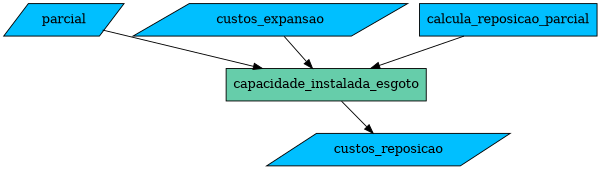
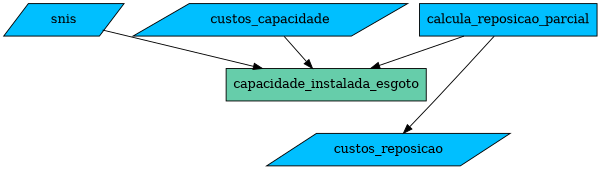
  digraph {
    fontname="Segoe UI"
    node [fillcolor=deepskyblue shape=parallelogram style=filled]
    capacidade_instalada_esgoto [fillcolor=aquamarine3 shape=box]
-   snis [label=parcial]
-   custos_expansao
+   snis
+   custos_expansao [label=custos_capacidade]
    calcula_reposicao_parcial [shape=box]
    custos_reposicao
    snis -> capacidade_instalada_esgoto
    custos_expansao -> capacidade_instalada_esgoto
    calcula_reposicao_parcial -> capacidade_instalada_esgoto
-   capacidade_instalada_esgoto -> custos_reposicao
+   calcula_reposicao_parcial -> custos_reposicao
  }
